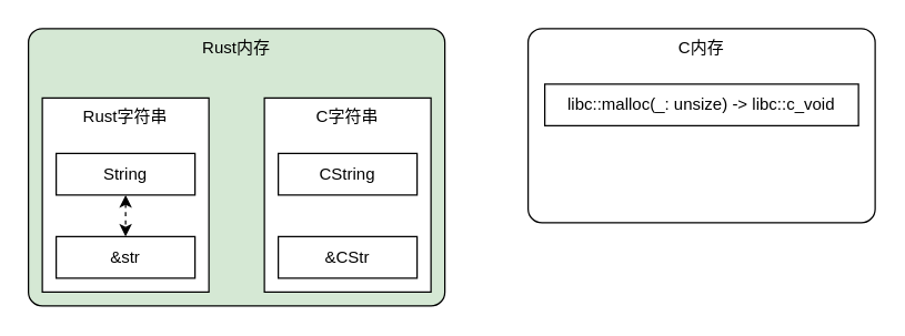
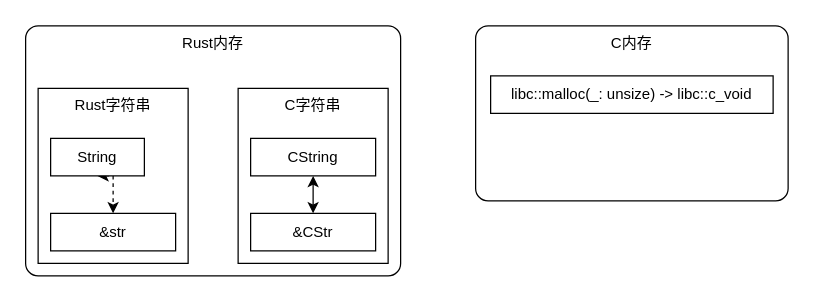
  <mxCell id="0" />
  <mxCell id="1" parent="0" />
- <mxCell id="2" value="Rust内存" style="rounded=1;whiteSpace=wrap;html=1;absoluteArcSize=1;verticalAlign=top;fillColor=#d5e8d4;" vertex="1" parent="1"><mxGeometry x="20" y="20" width="300" height="200" as="geometry" /></mxCell>
+ <mxCell id="2" value="Rust内存" style="rounded=1;whiteSpace=wrap;html=1;absoluteArcSize=1;verticalAlign=top;" vertex="1" parent="1"><mxGeometry x="20" y="20" width="300" height="200" as="geometry" /></mxCell>
  <mxCell id="3" value="Rust字符串" style="rounded=0;whiteSpace=wrap;html=1;verticalAlign=top;" vertex="1" parent="1"><mxGeometry x="30" y="70" width="120" height="140" as="geometry" /></mxCell>
  <mxCell id="4" style="edgeStyle=orthogonalEdgeStyle;rounded=0;orthogonalLoop=1;jettySize=auto;html=1;exitX=0.5;exitY=1;exitDx=0;exitDy=0;entryX=0.5;entryY=0;entryDx=0;entryDy=0;startArrow=classic;startFill=1;dashed=1;" edge="1" parent="1" source="5" target="6"><mxGeometry relative="1" as="geometry" /></mxCell>
- <mxCell id="5" value="String" style="rounded=0;whiteSpace=wrap;html=1;" vertex="1" parent="1"><mxGeometry x="40" y="110" width="100" height="30" as="geometry" /></mxCell>
+ <mxCell id="5" value="String" style="rounded=0;whiteSpace=wrap;html=1;" vertex="1" parent="1"><mxGeometry x="40" y="110" width="75" height="30" as="geometry" /></mxCell>
  <mxCell id="6" value="&amp;amp;str" style="rounded=0;whiteSpace=wrap;html=1;" vertex="1" parent="1"><mxGeometry x="40" y="170" width="100" height="30" as="geometry" /></mxCell>
  <mxCell id="7" value="C字符串" style="rounded=0;whiteSpace=wrap;html=1;verticalAlign=top;" vertex="1" parent="1"><mxGeometry x="190" y="70" width="120" height="140" as="geometry" /></mxCell>
+ <mxCell id="8" style="edgeStyle=orthogonalEdgeStyle;rounded=0;orthogonalLoop=1;jettySize=auto;html=1;exitX=0.5;exitY=1;exitDx=0;exitDy=0;entryX=0.5;entryY=0;entryDx=0;entryDy=0;startArrow=classic;startFill=1;" edge="1" parent="1" source="9" target="10"><mxGeometry relative="1" as="geometry" /></mxCell>
  <mxCell id="9" value="CString" style="rounded=0;whiteSpace=wrap;html=1;" vertex="1" parent="1"><mxGeometry x="200" y="110" width="100" height="30" as="geometry" /></mxCell>
  <mxCell id="10" value="&amp;amp;CStr" style="rounded=0;whiteSpace=wrap;html=1;" vertex="1" parent="1"><mxGeometry x="200" y="170" width="100" height="30" as="geometry" /></mxCell>
  <mxCell id="11" value="C内存" style="rounded=1;whiteSpace=wrap;html=1;absoluteArcSize=1;verticalAlign=top;" vertex="1" parent="1"><mxGeometry x="380" y="20" width="250" height="140" as="geometry" /></mxCell>
  <mxCell id="12" value="libc::malloc(_: unsize) -&amp;gt; libc::c_void" style="rounded=0;whiteSpace=wrap;html=1;" vertex="1" parent="1"><mxGeometry x="392" y="60" width="226" height="30" as="geometry" /></mxCell>
